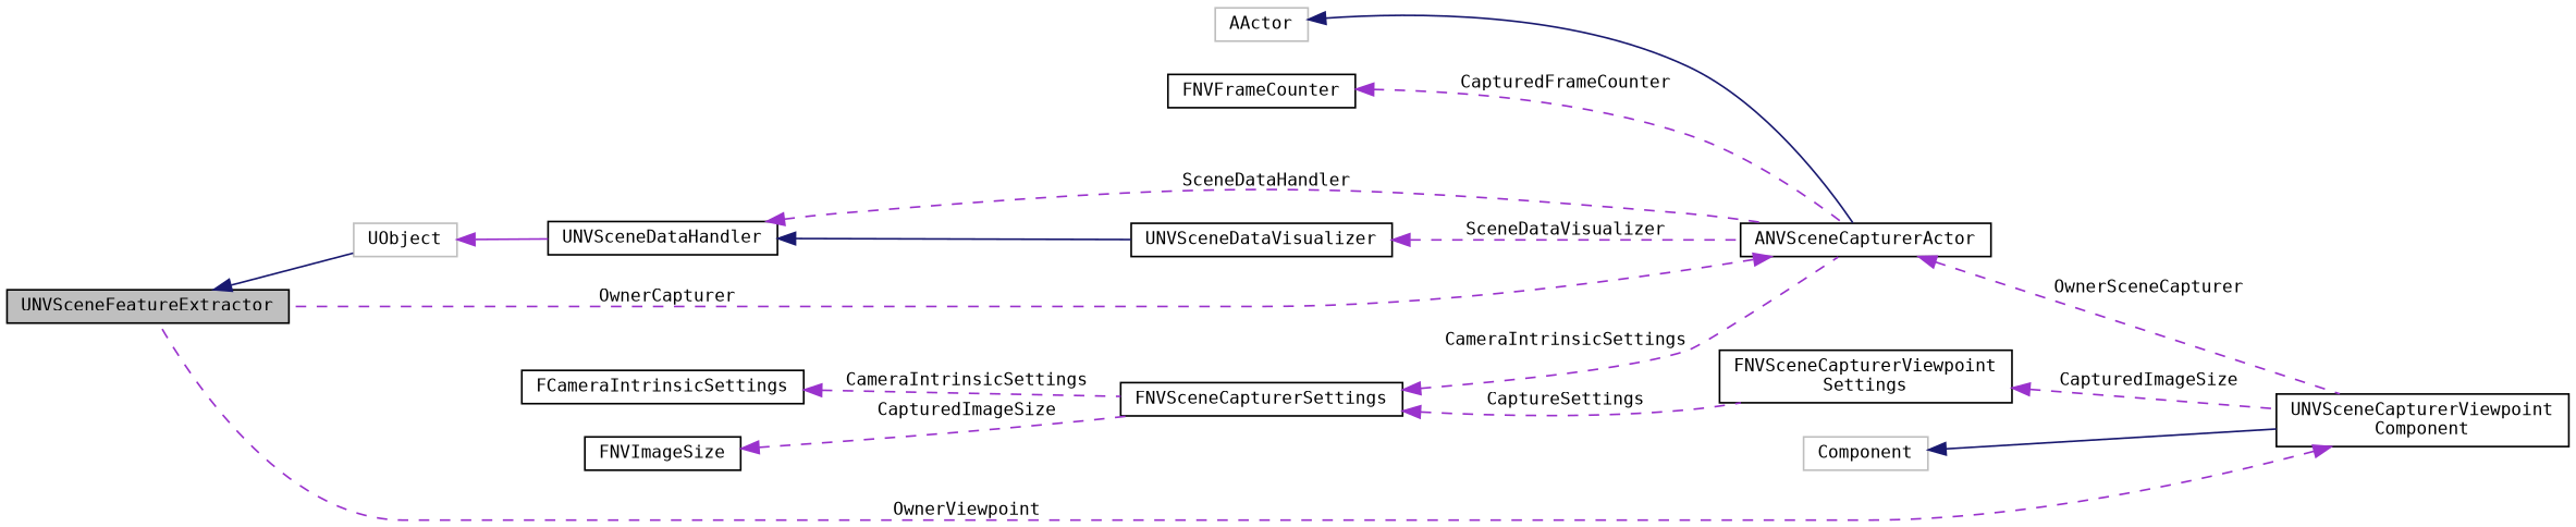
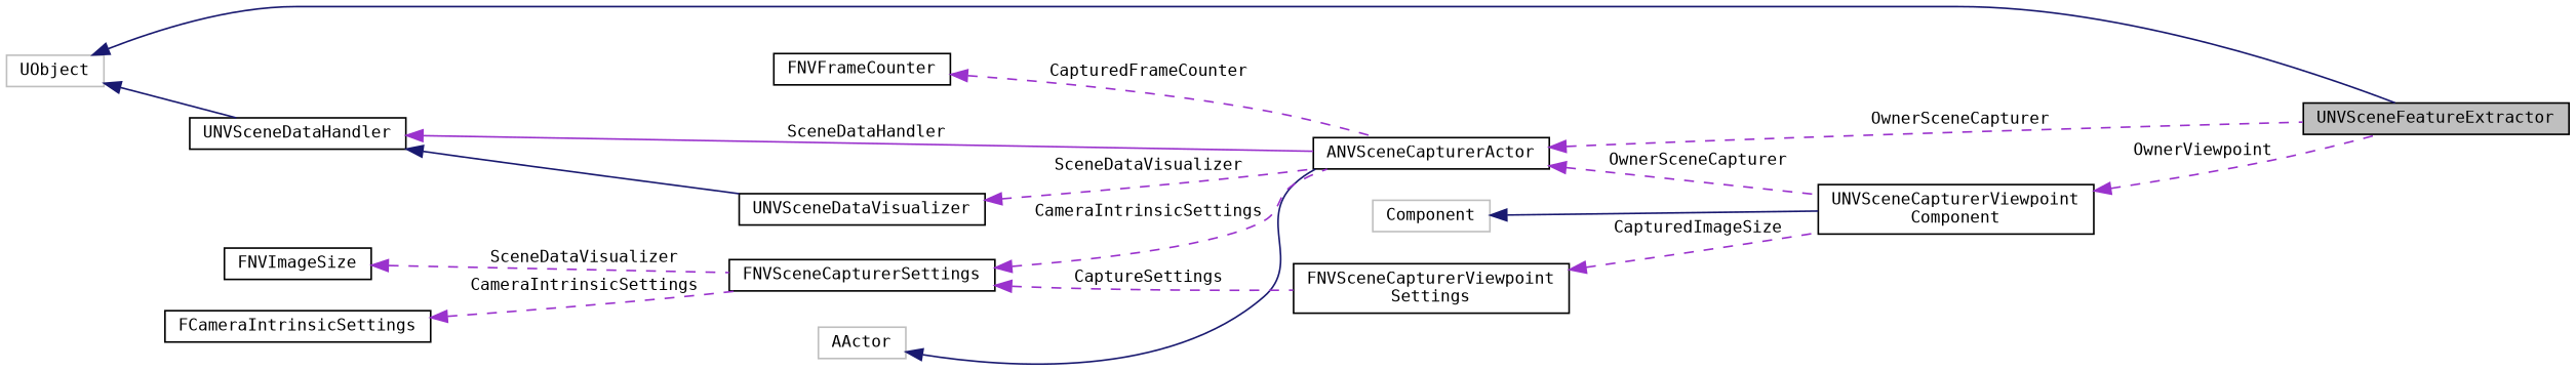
  digraph {
    fontname="DejaVu Sans Mono"
    rankdir=LR
    node [color=black fillcolor=white fontname="DejaVu Sans Mono" fontsize=10 shape=record style=filled]
    edge [color=darkorchid3 dir=back fontname="DejaVu Sans Mono" fontsize=10 labelfontname=Helvetica labelfontsize=10 style=dashed]
    n1 [fillcolor=grey75 fontcolor=black height=0.2 label=UNVSceneFeatureExtractor width=0.4]
    n2 [color=grey75 height=0.2 label=UObject width=0.4]
    n3 [height=0.2 label=UNVSceneDataHandler width=0.4]
    n4 [height=0.2 label=ANVSceneCapturerActor width=0.4]
    n5 [height=0.2 label=UNVSceneDataVisualizer width=0.4]
    n6 [height=0.2 label="UNVSceneCapturerViewpoint\lComponent" width=0.4]
    n7 [color=grey75 height=0.2 label=Component width=0.4]
    n8 [color=grey75 height=0.2 label=AActor width=0.4]
    n9 [height=0.2 label=FNVSceneCapturerSettings width=0.4]
    n10 [height=0.2 label="FNVSceneCapturerViewpoint\lSettings" width=0.4]
    n11 [height=0.2 label=FCameraIntrinsicSettings width=0.4]
    n12 [height=0.2 label=FNVImageSize width=0.4]
    n13 [height=0.2 label=FNVFrameCounter width=0.4]
-   n1 -> n2 [color=midnightblue style=solid]
-   n2 -> n3 [style=solid]
-   n3 -> n4 [label=" SceneDataHandler"]
+   n2 -> n1 [color=midnightblue style=solid]
+   n2 -> n3 [color=midnightblue style=solid]
+   n3 -> n4 [label=" SceneDataHandler" style=solid]
    n3 -> n5 [color=midnightblue style=solid]
-   n4 -> n1 [label=" OwnerCapturer"]
+   n4 -> n1 [label=" OwnerSceneCapturer"]
    n4 -> n6 [label=" OwnerSceneCapturer"]
    n5 -> n4 [label=" SceneDataVisualizer"]
    n6 -> n1 [label=" OwnerViewpoint"]
    n7 -> n6 [color=midnightblue style=solid]
    n8 -> n4 [color=midnightblue style=solid]
    n9 -> n4 [label=" CameraIntrinsicSettings"]
    n9 -> n10 [label=" CaptureSettings"]
    n10 -> n6 [label=" CapturedImageSize"]
    n11 -> n9 [label=" CameraIntrinsicSettings"]
-   n12 -> n9 [label=" CapturedImageSize"]
+   n12 -> n9 [label=" SceneDataVisualizer"]
    n13 -> n4 [label=" CapturedFrameCounter"]
  }
